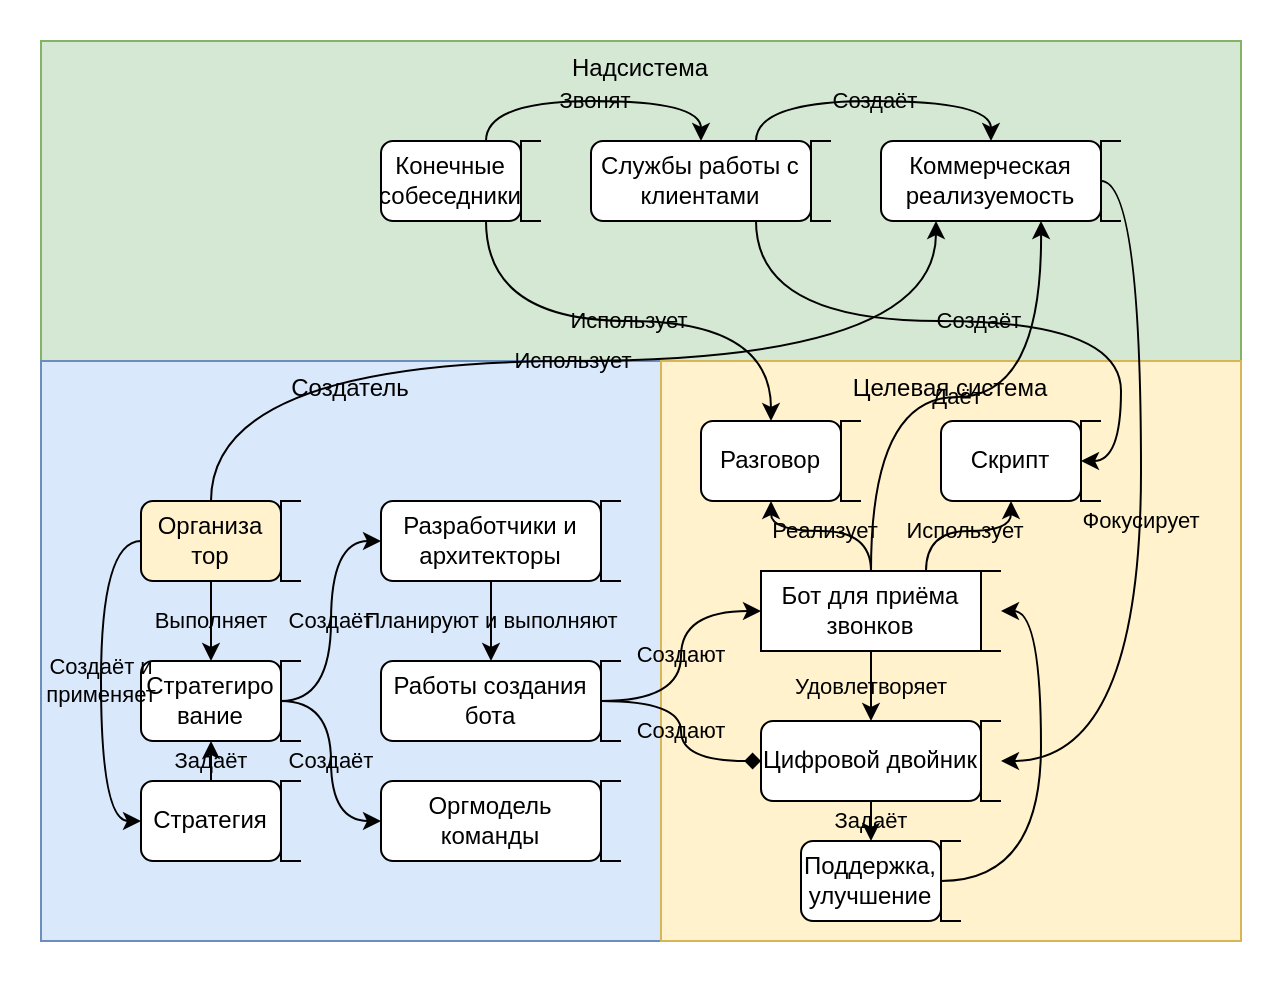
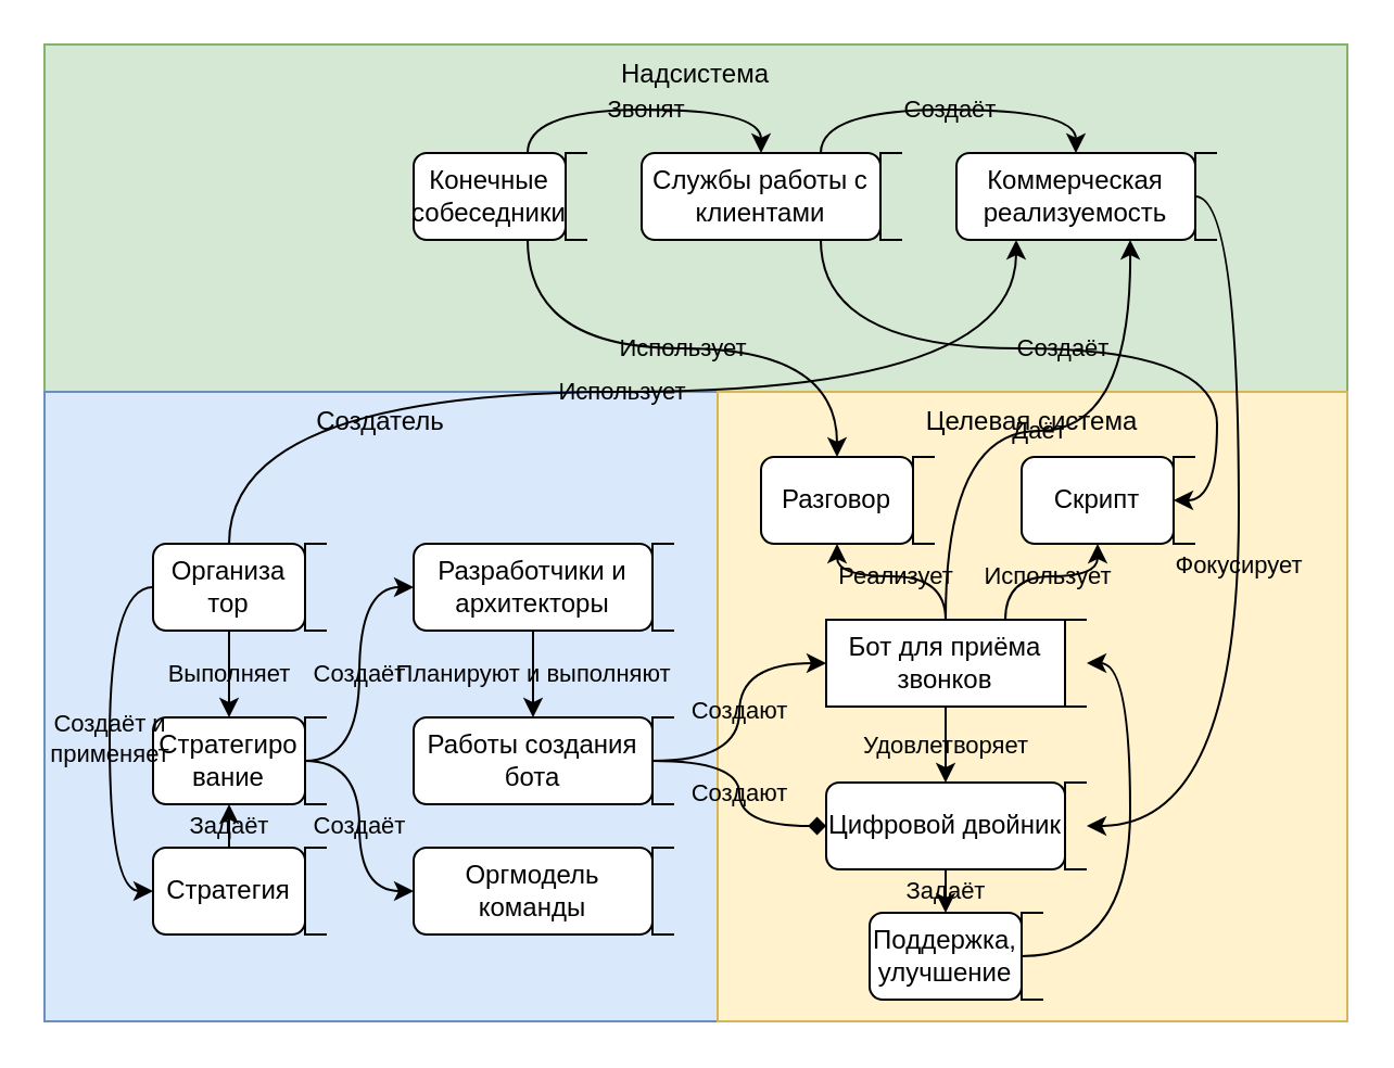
  <mxCell id="0" />
  <mxCell id="1" parent="0" />
  <mxCell id="2" value="Надсистема" style="rounded=0;whiteSpace=wrap;html=1;fillColor=#d5e8d4;strokeColor=#82b366;verticalAlign=top;" vertex="1" parent="1"><mxGeometry x="20" y="20" width="600" height="160" as="geometry" /></mxCell>
  <mxCell id="3" value="Создатель" style="rounded=0;whiteSpace=wrap;html=1;fillColor=#dae8fc;strokeColor=#6c8ebf;verticalAlign=top;" vertex="1" parent="1"><mxGeometry x="20" y="180" width="310" height="290" as="geometry" /></mxCell>
  <mxCell id="4" value="Целевая система" style="rounded=0;whiteSpace=wrap;html=1;fillColor=#fff2cc;strokeColor=#d6b656;verticalAlign=top;" vertex="1" parent="1"><mxGeometry x="330" y="180" width="290" height="290" as="geometry" /></mxCell>
  <mxCell id="5" value="" style="group" vertex="1" connectable="0" parent="1"><mxGeometry x="380" y="285" width="120" height="40" as="geometry" /></mxCell>
  <mxCell id="6" value="Даёт" style="edgeStyle=orthogonalEdgeStyle;curved=1;rounded=0;orthogonalLoop=1;jettySize=auto;html=1;exitX=0.5;exitY=0;exitDx=0;exitDy=0;labelBackgroundColor=none;" edge="1" parent="5" source="7"><mxGeometry relative="1" as="geometry"><mxPoint x="140" y="-175" as="targetPoint" /></mxGeometry></mxCell>
  <mxCell id="7" value="Бот для приёма звонков" style="whiteSpace=wrap;html=1;rounded=0;" vertex="1" parent="5"><mxGeometry width="110" height="40" as="geometry" /></mxCell>
  <mxCell id="8" value="" style="strokeWidth=1;html=1;shape=mxgraph.flowchart.annotation_1;align=left;pointerEvents=1;" vertex="1" parent="5"><mxGeometry x="110" width="10" height="40" as="geometry" /></mxCell>
  <mxCell id="9" value="" style="group" vertex="1" connectable="0" parent="1"><mxGeometry x="350" y="210" width="80" height="40" as="geometry" /></mxCell>
  <mxCell id="10" value="Разговор" style="rounded=1;whiteSpace=wrap;html=1;" vertex="1" parent="9"><mxGeometry width="70" height="40" as="geometry" /></mxCell>
  <mxCell id="11" value="" style="strokeWidth=1;html=1;shape=mxgraph.flowchart.annotation_1;align=left;pointerEvents=1;" vertex="1" parent="9"><mxGeometry x="70" width="10" height="40" as="geometry" /></mxCell>
  <mxCell id="12" value="" style="group" vertex="1" connectable="0" parent="1"><mxGeometry x="70" y="390" width="80" height="40" as="geometry" /></mxCell>
  <mxCell id="13" value="Задаёт" style="edgeStyle=orthogonalEdgeStyle;curved=1;rounded=0;orthogonalLoop=1;jettySize=auto;html=1;exitX=0.5;exitY=0;exitDx=0;exitDy=0;labelBackgroundColor=none;" edge="1" parent="12" source="14"><mxGeometry relative="1" as="geometry"><mxPoint x="35" y="-20" as="targetPoint" /></mxGeometry></mxCell>
  <mxCell id="14" value="Стратегия" style="rounded=1;whiteSpace=wrap;html=1;" vertex="1" parent="12"><mxGeometry width="70" height="40" as="geometry" /></mxCell>
  <mxCell id="15" value="" style="strokeWidth=1;html=1;shape=mxgraph.flowchart.annotation_1;align=left;pointerEvents=1;" vertex="1" parent="12"><mxGeometry x="70" width="10" height="40" as="geometry" /></mxCell>
  <mxCell id="16" value="" style="group" vertex="1" connectable="0" parent="1"><mxGeometry x="295" y="70" width="120" height="40" as="geometry" /></mxCell>
  <mxCell id="17" value="Службы работы с клиентами" style="rounded=1;whiteSpace=wrap;html=1;" vertex="1" parent="16"><mxGeometry width="110" height="40" as="geometry" /></mxCell>
  <mxCell id="18" value="" style="strokeWidth=1;html=1;shape=mxgraph.flowchart.annotation_1;align=left;pointerEvents=1;" vertex="1" parent="16"><mxGeometry x="110" width="10" height="40" as="geometry" /></mxCell>
  <mxCell id="19" value="" style="group" vertex="1" connectable="0" parent="1"><mxGeometry x="190" y="70" width="80" height="40" as="geometry" /></mxCell>
  <mxCell id="20" value="Конечные собеседники" style="rounded=1;whiteSpace=wrap;html=1;" vertex="1" parent="19"><mxGeometry width="70" height="40" as="geometry" /></mxCell>
  <mxCell id="21" value="" style="strokeWidth=1;html=1;shape=mxgraph.flowchart.annotation_1;align=left;pointerEvents=1;" vertex="1" parent="19"><mxGeometry x="70" width="10" height="40" as="geometry" /></mxCell>
  <mxCell id="22" value="" style="group" vertex="1" connectable="0" parent="1"><mxGeometry x="440" y="70" width="120" height="40" as="geometry" /></mxCell>
  <mxCell id="23" value="Коммерческая реализуемость" style="rounded=1;whiteSpace=wrap;html=1;" vertex="1" parent="22"><mxGeometry width="110" height="40" as="geometry" /></mxCell>
  <mxCell id="24" value="" style="strokeWidth=1;html=1;shape=mxgraph.flowchart.annotation_1;align=left;pointerEvents=1;" vertex="1" parent="22"><mxGeometry x="110" width="10" height="40" as="geometry" /></mxCell>
  <mxCell id="25" value="" style="group" vertex="1" connectable="0" parent="1"><mxGeometry x="470" y="210" width="80" height="40" as="geometry" /></mxCell>
  <mxCell id="26" value="Скрипт" style="rounded=1;whiteSpace=wrap;html=1;" vertex="1" parent="25"><mxGeometry width="70" height="40" as="geometry" /></mxCell>
  <mxCell id="27" value="" style="strokeWidth=1;html=1;shape=mxgraph.flowchart.annotation_1;align=left;pointerEvents=1;" vertex="1" parent="25"><mxGeometry x="70" width="10" height="40" as="geometry" /></mxCell>
  <mxCell id="28" value="" style="group" vertex="1" connectable="0" parent="1"><mxGeometry x="190" y="250" width="120" height="40" as="geometry" /></mxCell>
  <mxCell id="29" value="Разработчики и архитекторы" style="rounded=1;whiteSpace=wrap;html=1;" vertex="1" parent="28"><mxGeometry width="110" height="40" as="geometry" /></mxCell>
  <mxCell id="30" value="" style="strokeWidth=1;html=1;shape=mxgraph.flowchart.annotation_1;align=left;pointerEvents=1;" vertex="1" parent="28"><mxGeometry x="110" width="10" height="40" as="geometry" /></mxCell>
  <mxCell id="31" value="Реализует" style="edgeStyle=orthogonalEdgeStyle;curved=1;rounded=0;orthogonalLoop=1;jettySize=auto;html=1;exitX=0.5;exitY=0;exitDx=0;exitDy=0;entryX=0.5;entryY=1;entryDx=0;entryDy=0;labelBackgroundColor=none;" edge="1" parent="1" source="7" target="10"><mxGeometry relative="1" as="geometry" /></mxCell>
  <mxCell id="32" value="" style="group" vertex="1" connectable="0" parent="1"><mxGeometry x="380" y="360" width="120" height="40" as="geometry" /></mxCell>
  <mxCell id="33" value="Цифровой двойник" style="rounded=1;whiteSpace=wrap;html=1;" vertex="1" parent="32"><mxGeometry width="110" height="40" as="geometry" /></mxCell>
  <mxCell id="34" value="" style="strokeWidth=1;html=1;shape=mxgraph.flowchart.annotation_1;align=left;pointerEvents=1;" vertex="1" parent="32"><mxGeometry x="110" width="10" height="40" as="geometry" /></mxCell>
  <mxCell id="35" value="" style="group" vertex="1" connectable="0" parent="1"><mxGeometry x="400" y="420" width="80" height="40" as="geometry" /></mxCell>
  <mxCell id="36" value="Поддержка, улучшение" style="rounded=1;whiteSpace=wrap;html=1;" vertex="1" parent="35"><mxGeometry width="70" height="40" as="geometry" /></mxCell>
  <mxCell id="37" value="" style="strokeWidth=1;html=1;shape=mxgraph.flowchart.annotation_1;align=left;pointerEvents=1;" vertex="1" parent="35"><mxGeometry x="70" width="10" height="40" as="geometry" /></mxCell>
  <mxCell id="38" value="Удовлетворяет" style="edgeStyle=orthogonalEdgeStyle;curved=1;rounded=0;orthogonalLoop=1;jettySize=auto;html=1;exitX=0.5;exitY=1;exitDx=0;exitDy=0;entryX=0.5;entryY=0;entryDx=0;entryDy=0;labelBackgroundColor=none;" edge="1" parent="1" source="7" target="33"><mxGeometry relative="1" as="geometry" /></mxCell>
  <mxCell id="39" style="edgeStyle=orthogonalEdgeStyle;curved=1;rounded=0;orthogonalLoop=1;jettySize=auto;html=1;exitX=1;exitY=0.5;exitDx=0;exitDy=0;entryX=1;entryY=0.5;entryDx=0;entryDy=0;entryPerimeter=0;" edge="1" parent="1" source="36" target="8"><mxGeometry relative="1" as="geometry" /></mxCell>
  <mxCell id="40" value="Задаёт" style="edgeStyle=orthogonalEdgeStyle;curved=1;rounded=0;orthogonalLoop=1;jettySize=auto;html=1;exitX=0.5;exitY=1;exitDx=0;exitDy=0;entryX=0.5;entryY=0;entryDx=0;entryDy=0;labelBackgroundColor=none;" edge="1" parent="1" source="33" target="36"><mxGeometry relative="1" as="geometry" /></mxCell>
  <mxCell id="41" value="" style="group" vertex="1" connectable="0" parent="1"><mxGeometry x="190" y="330" width="120" height="40" as="geometry" /></mxCell>
  <mxCell id="42" value="Работы создания бота" style="rounded=1;whiteSpace=wrap;html=1;" vertex="1" parent="41"><mxGeometry width="110" height="40" as="geometry" /></mxCell>
  <mxCell id="43" value="" style="strokeWidth=1;html=1;shape=mxgraph.flowchart.annotation_1;align=left;pointerEvents=1;" vertex="1" parent="41"><mxGeometry x="110" width="10" height="40" as="geometry" /></mxCell>
  <mxCell id="44" value="Планируют и выполняют" style="edgeStyle=orthogonalEdgeStyle;curved=1;rounded=0;orthogonalLoop=1;jettySize=auto;html=1;exitX=0.5;exitY=1;exitDx=0;exitDy=0;entryX=0.5;entryY=0;entryDx=0;entryDy=0;labelBackgroundColor=none;" edge="1" parent="1" source="29" target="42"><mxGeometry relative="1" as="geometry" /></mxCell>
  <mxCell id="45" value="Звонят" style="edgeStyle=orthogonalEdgeStyle;curved=1;rounded=0;orthogonalLoop=1;jettySize=auto;html=1;exitX=0.75;exitY=0;exitDx=0;exitDy=0;entryX=0.5;entryY=0;entryDx=0;entryDy=0;labelBackgroundColor=none;" edge="1" parent="1" source="20" target="17"><mxGeometry relative="1" as="geometry" /></mxCell>
  <mxCell id="46" value="Создаёт" style="edgeStyle=orthogonalEdgeStyle;curved=1;rounded=0;orthogonalLoop=1;jettySize=auto;html=1;exitX=0.75;exitY=1;exitDx=0;exitDy=0;entryX=1;entryY=0.5;entryDx=0;entryDy=0;labelBackgroundColor=none;" edge="1" parent="1" source="17" target="26"><mxGeometry relative="1" as="geometry" /></mxCell>
  <mxCell id="47" value="Использует" style="edgeStyle=orthogonalEdgeStyle;curved=1;rounded=0;orthogonalLoop=1;jettySize=auto;html=1;exitX=0.75;exitY=0;exitDx=0;exitDy=0;entryX=0.5;entryY=1;entryDx=0;entryDy=0;labelBackgroundColor=none;" edge="1" parent="1" source="7" target="26"><mxGeometry relative="1" as="geometry" /></mxCell>
  <mxCell id="48" value="Использует" style="edgeStyle=orthogonalEdgeStyle;curved=1;rounded=0;orthogonalLoop=1;jettySize=auto;html=1;exitX=0.75;exitY=1;exitDx=0;exitDy=0;entryX=0.5;entryY=0;entryDx=0;entryDy=0;labelBackgroundColor=none;" edge="1" parent="1" source="20" target="10"><mxGeometry relative="1" as="geometry" /></mxCell>
  <mxCell id="49" value="Создаёт" style="edgeStyle=orthogonalEdgeStyle;curved=1;rounded=0;orthogonalLoop=1;jettySize=auto;html=1;exitX=0.75;exitY=0;exitDx=0;exitDy=0;entryX=0.5;entryY=0;entryDx=0;entryDy=0;labelBackgroundColor=none;" edge="1" parent="1" source="17" target="23"><mxGeometry relative="1" as="geometry" /></mxCell>
  <mxCell id="50" value="Фокусирует" style="edgeStyle=orthogonalEdgeStyle;curved=1;rounded=0;orthogonalLoop=1;jettySize=auto;html=1;exitX=1;exitY=0.5;exitDx=0;exitDy=0;entryX=1;entryY=0.5;entryDx=0;entryDy=0;entryPerimeter=0;labelBackgroundColor=none;" edge="1" parent="1" source="23" target="34"><mxGeometry relative="1" as="geometry" /></mxCell>
  <mxCell id="51" value="Создают" style="edgeStyle=orthogonalEdgeStyle;curved=1;rounded=0;orthogonalLoop=1;jettySize=auto;html=1;exitX=1;exitY=0.5;exitDx=0;exitDy=0;entryX=0;entryY=0.5;entryDx=0;entryDy=0;labelBackgroundColor=none;endArrow=diamond;" edge="1" parent="1" source="42" target="33"><mxGeometry relative="1" as="geometry" /></mxCell>
  <mxCell id="52" value="Создают" style="edgeStyle=orthogonalEdgeStyle;curved=1;rounded=0;orthogonalLoop=1;jettySize=auto;html=1;exitX=1;exitY=0.5;exitDx=0;exitDy=0;entryX=0;entryY=0.5;entryDx=0;entryDy=0;labelBackgroundColor=none;" edge="1" parent="1" source="42" target="7"><mxGeometry relative="1" as="geometry" /></mxCell>
  <mxCell id="53" value="" style="group" vertex="1" connectable="0" parent="1"><mxGeometry x="190" y="390" width="120" height="40" as="geometry" /></mxCell>
  <mxCell id="54" value="Оргмодель команды" style="rounded=1;whiteSpace=wrap;html=1;" vertex="1" parent="53"><mxGeometry width="110" height="40" as="geometry" /></mxCell>
  <mxCell id="55" value="" style="strokeWidth=1;html=1;shape=mxgraph.flowchart.annotation_1;align=left;pointerEvents=1;" vertex="1" parent="53"><mxGeometry x="110" width="10" height="40" as="geometry" /></mxCell>
  <mxCell id="56" value="" style="group" vertex="1" connectable="0" parent="1"><mxGeometry x="70" y="330" width="80" height="40" as="geometry" /></mxCell>
  <mxCell id="57" value="&lt;div&gt;Стратегиро&lt;/div&gt;&lt;div&gt;вание&lt;/div&gt;" style="rounded=1;whiteSpace=wrap;html=1;" vertex="1" parent="56"><mxGeometry width="70" height="40" as="geometry" /></mxCell>
  <mxCell id="58" value="" style="strokeWidth=1;html=1;shape=mxgraph.flowchart.annotation_1;align=left;pointerEvents=1;" vertex="1" parent="56"><mxGeometry x="70" width="10" height="40" as="geometry" /></mxCell>
  <mxCell id="59" value="" style="group" vertex="1" connectable="0" parent="1"><mxGeometry x="70" y="250" width="80" height="40" as="geometry" /></mxCell>
- <mxCell id="60" value="&lt;div&gt;Организа&lt;/div&gt;&lt;div&gt;тор&lt;/div&gt;" style="rounded=1;whiteSpace=wrap;html=1;fillColor=#fff2cc;" vertex="1" parent="59"><mxGeometry width="70" height="40" as="geometry" /></mxCell>
+ <mxCell id="60" value="&lt;div&gt;Организа&lt;/div&gt;&lt;div&gt;тор&lt;/div&gt;" style="rounded=1;whiteSpace=wrap;html=1;" vertex="1" parent="59"><mxGeometry width="70" height="40" as="geometry" /></mxCell>
  <mxCell id="61" value="" style="strokeWidth=1;html=1;shape=mxgraph.flowchart.annotation_1;align=left;pointerEvents=1;" vertex="1" parent="59"><mxGeometry x="70" width="10" height="40" as="geometry" /></mxCell>
  <mxCell id="62" value="Выполняет" style="edgeStyle=orthogonalEdgeStyle;curved=1;rounded=0;orthogonalLoop=1;jettySize=auto;html=1;exitX=0.5;exitY=1;exitDx=0;exitDy=0;entryX=0.5;entryY=0;entryDx=0;entryDy=0;labelBackgroundColor=none;" edge="1" parent="1" source="60" target="57"><mxGeometry relative="1" as="geometry" /></mxCell>
  <mxCell id="63" value="Создаёт и&lt;br&gt;применяет" style="edgeStyle=orthogonalEdgeStyle;curved=1;rounded=0;orthogonalLoop=1;jettySize=auto;html=1;exitX=0;exitY=0.5;exitDx=0;exitDy=0;entryX=0;entryY=0.5;entryDx=0;entryDy=0;labelBackgroundColor=none;" edge="1" parent="1" source="60" target="14"><mxGeometry relative="1" as="geometry" /></mxCell>
  <mxCell id="64" value="Создаёт" style="edgeStyle=orthogonalEdgeStyle;curved=1;rounded=0;orthogonalLoop=1;jettySize=auto;html=1;exitX=1;exitY=0.5;exitDx=0;exitDy=0;entryX=0;entryY=0.5;entryDx=0;entryDy=0;labelBackgroundColor=none;" edge="1" parent="1" source="57" target="29"><mxGeometry relative="1" as="geometry" /></mxCell>
  <mxCell id="65" value="Создаёт" style="edgeStyle=orthogonalEdgeStyle;curved=1;rounded=0;orthogonalLoop=1;jettySize=auto;html=1;exitX=1;exitY=0.5;exitDx=0;exitDy=0;entryX=0;entryY=0.5;entryDx=0;entryDy=0;labelBackgroundColor=none;" edge="1" parent="1" source="57" target="54"><mxGeometry relative="1" as="geometry" /></mxCell>
  <mxCell id="66" value="Использует" style="edgeStyle=orthogonalEdgeStyle;curved=1;rounded=0;orthogonalLoop=1;jettySize=auto;html=1;exitX=0.5;exitY=0;exitDx=0;exitDy=0;entryX=0.25;entryY=1;entryDx=0;entryDy=0;labelBackgroundColor=none;" edge="1" parent="1" source="60" target="23"><mxGeometry relative="1" as="geometry" /></mxCell>
